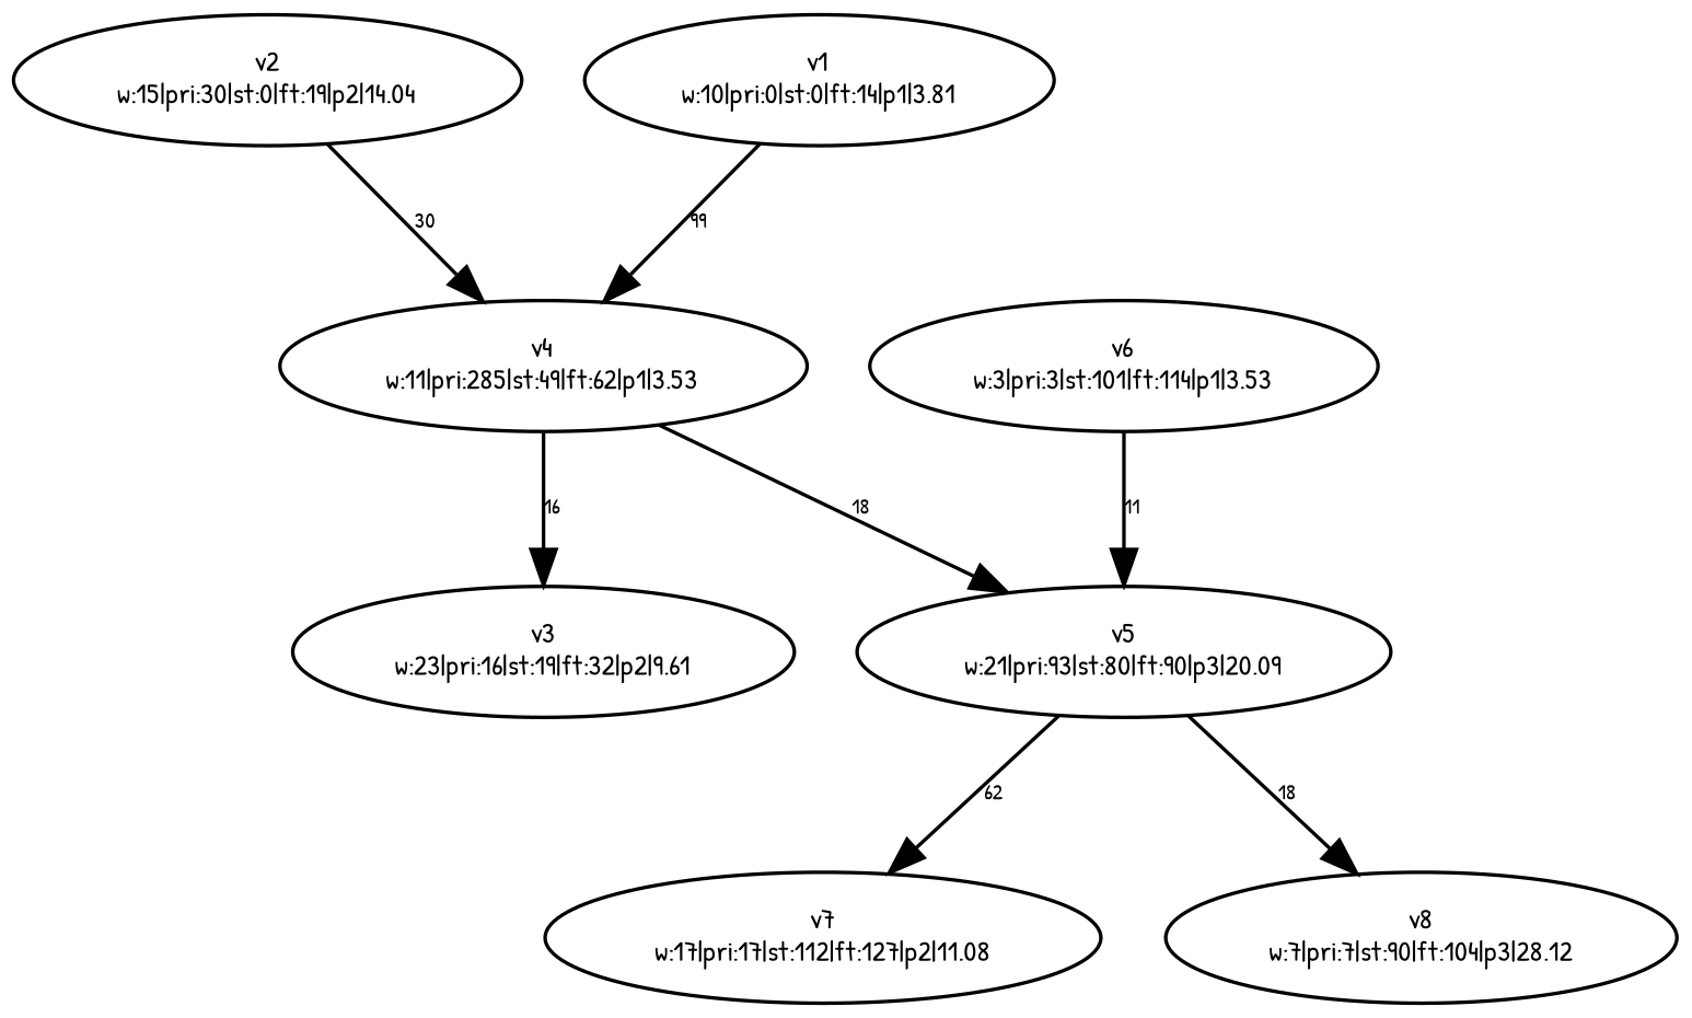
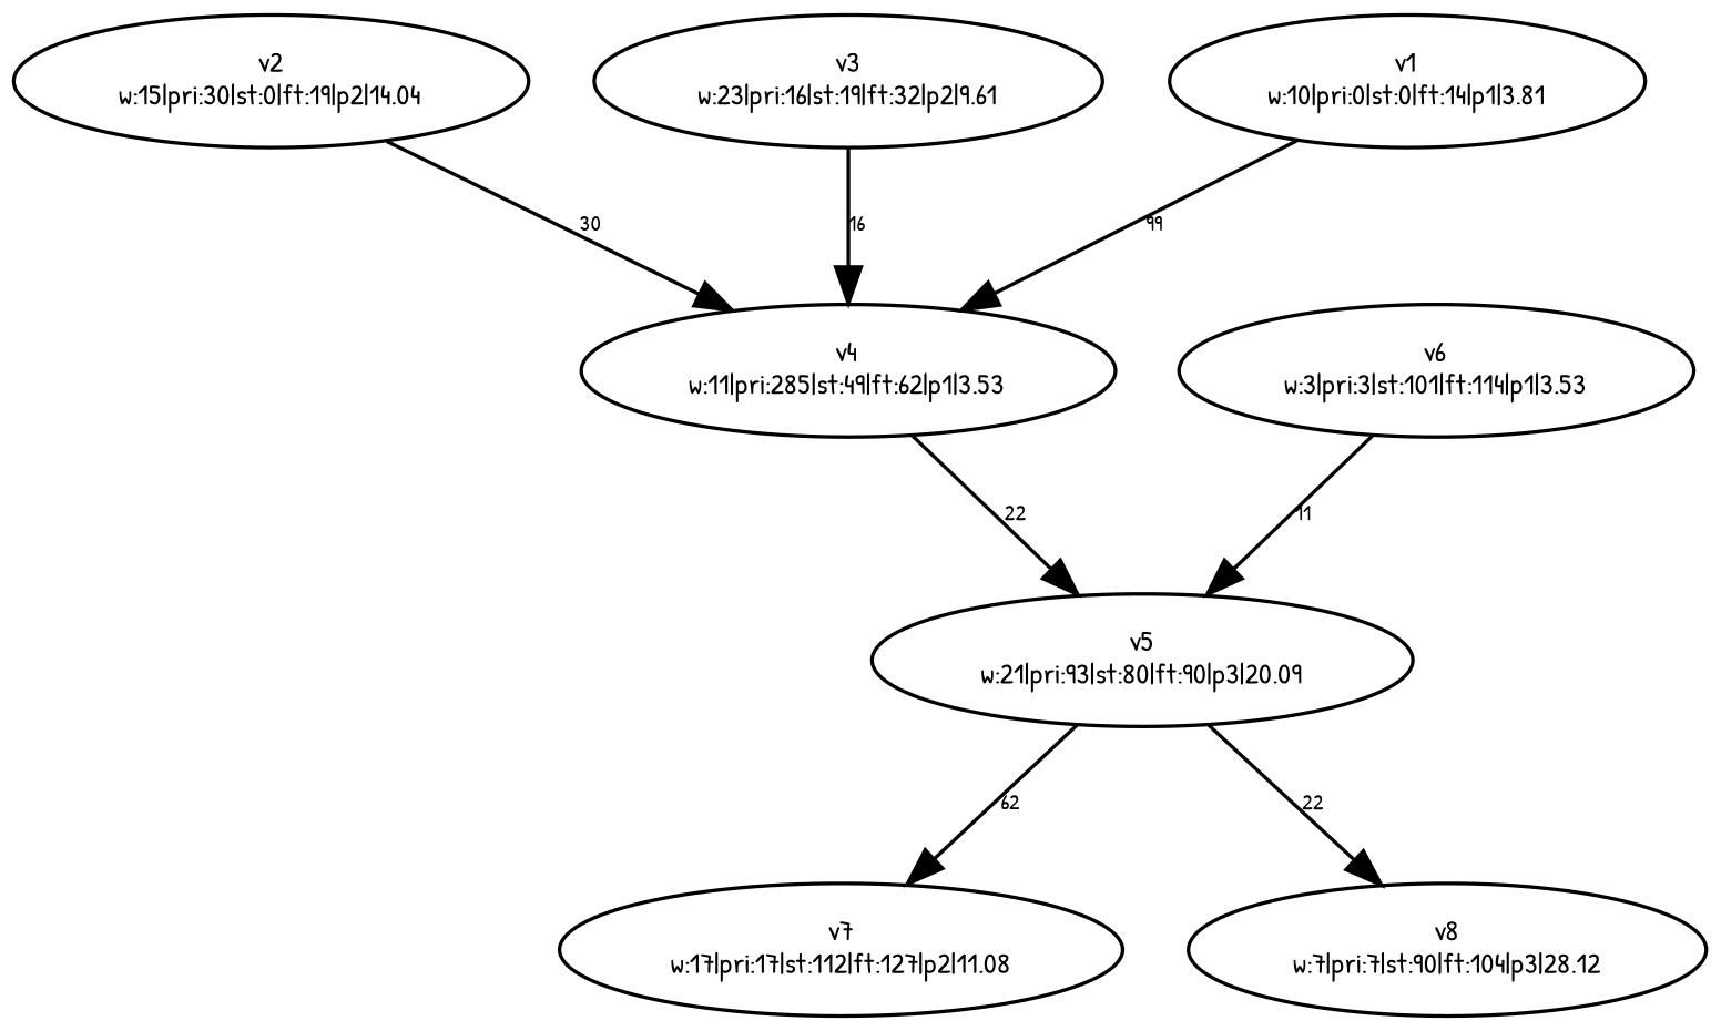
  digraph {
    fontname="Patrick Hand"
    node [fontname="Patrick Hand" fontsize=8.0]
    edge [constraint=true fontname="Patrick Hand" fontsize=6.0]
    n1 [label="v2\nw:15|pri:30|st:0|ft:19|p2|14.04"]
    n2 [label="v4\nw:11|pri:285|st:49|ft:62|p1|3.53"]
    n3 [label="v5\nw:21|pri:93|st:80|ft:90|p3|20.09"]
    n4 [label="v3\nw:23|pri:16|st:19|ft:32|p2|9.61"]
    n5 [label="v1\nw:10|pri:0|st:0|ft:14|p1|3.81"]
    n6 [label="v7\nw:17|pri:17|st:112|ft:127|p2|11.08"]
    n7 [label="v8\nw:7|pri:7|st:90|ft:104|p3|28.12"]
    n8 [label="v6\nw:3|pri:3|st:101|ft:114|p1|3.53"]
    n1 -> n2 [label=30]
-   n2 -> n3 [label=18]
+   n2 -> n3 [label=22]
    n3 -> n6 [label=62]
-   n3 -> n7 [label=18]
-   n2 -> n4 [label=16]
+   n3 -> n7 [label=22]
+   n4 -> n2 [label=16]
    n5 -> n2 [label=99]
    n8 -> n3 [label=11]
  }
